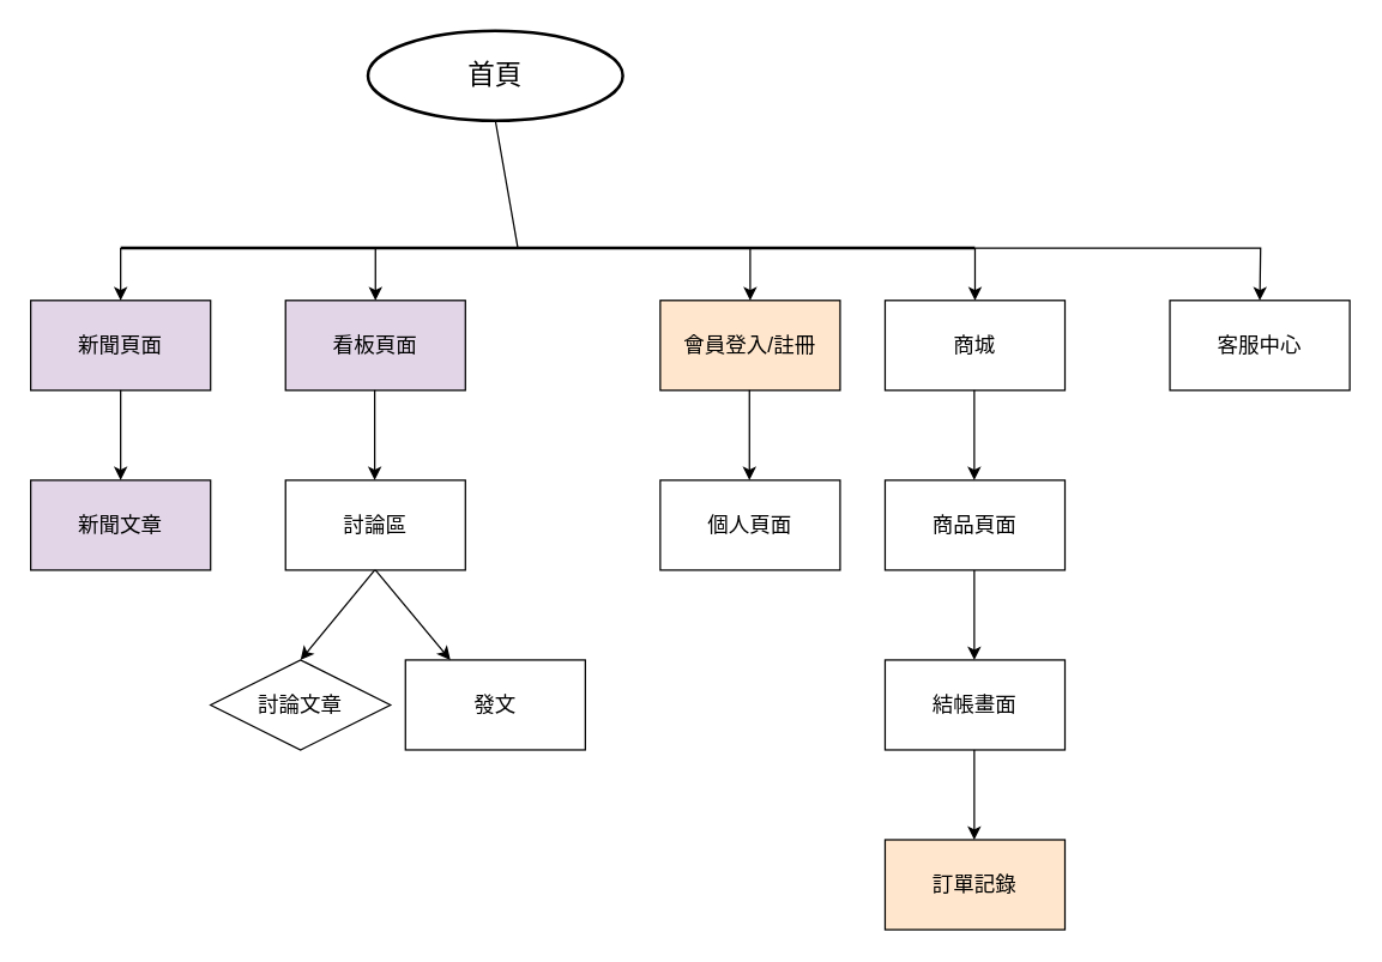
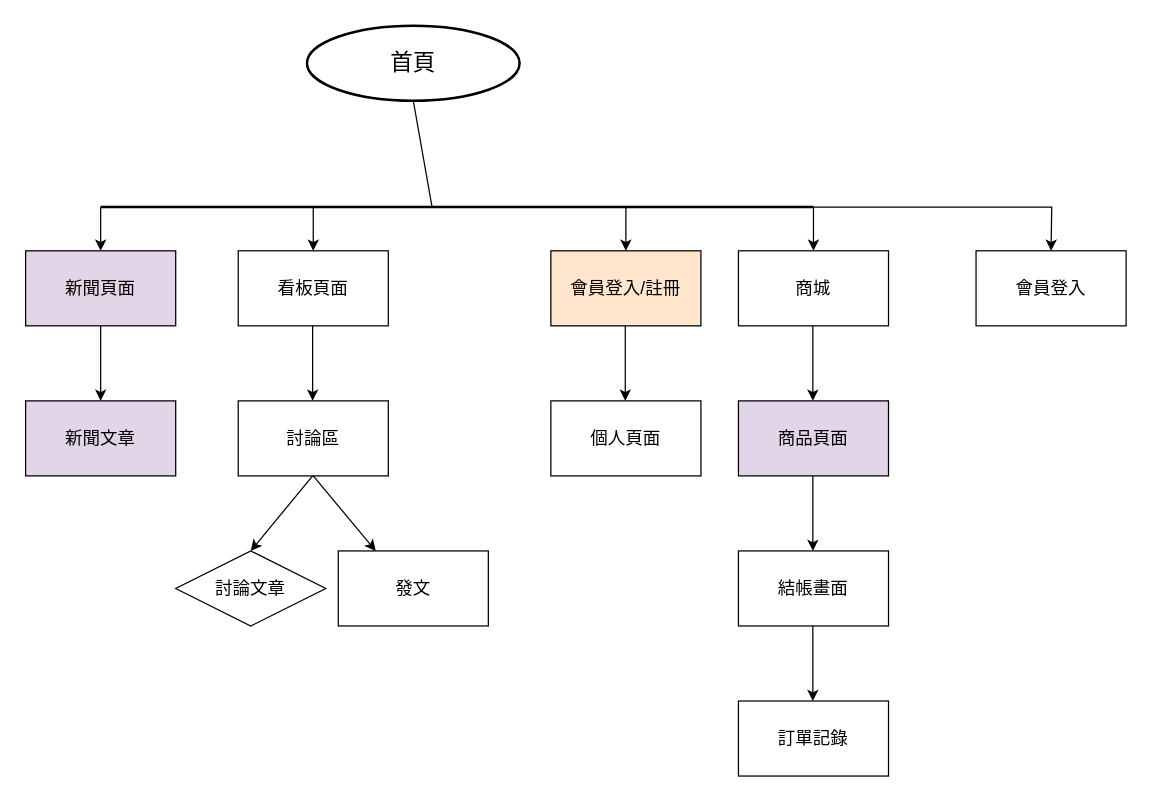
  <mxCell id="0" />
  <mxCell id="1" parent="0" />
  <mxCell id="2" value="&lt;font style=&quot;font-size: 18px;&quot;&gt;首頁&lt;/font&gt;" style="strokeWidth=2;html=1;shape=mxgraph.flowchart.start_1;whiteSpace=wrap;" vertex="1" parent="1"><mxGeometry x="245" y="20" width="170" height="60" as="geometry" /></mxCell>
  <mxCell id="3" value="" style="endArrow=none;html=1;rounded=0;entryX=0.5;entryY=1;entryDx=0;entryDy=0;entryPerimeter=0;exitX=0;exitY=0.5;exitDx=0;exitDy=0;exitPerimeter=0;" edge="1" parent="1" target="2"><mxGeometry width="50" height="50" relative="1" as="geometry"><mxPoint x="345" y="165" as="sourcePoint" /><mxPoint x="390" y="110" as="targetPoint" /></mxGeometry></mxCell>
  <mxCell id="4" style="edgeStyle=orthogonalEdgeStyle;rounded=0;orthogonalLoop=1;jettySize=auto;html=1;exitX=0;exitY=0.5;exitDx=0;exitDy=0;exitPerimeter=0;" edge="1" parent="1" source="9"><mxGeometry relative="1" as="geometry"><mxPoint x="80" y="200" as="targetPoint" /></mxGeometry></mxCell>
  <mxCell id="5" style="edgeStyle=orthogonalEdgeStyle;rounded=0;orthogonalLoop=1;jettySize=auto;html=1;exitX=0.25;exitY=0.5;exitDx=0;exitDy=0;exitPerimeter=0;" edge="1" parent="1" source="9"><mxGeometry relative="1" as="geometry"><mxPoint x="250" y="200" as="targetPoint" /><Array as="points"><mxPoint x="250" y="165" /></Array></mxGeometry></mxCell>
  <mxCell id="6" style="edgeStyle=orthogonalEdgeStyle;rounded=0;orthogonalLoop=1;jettySize=auto;html=1;exitX=0.75;exitY=0.5;exitDx=0;exitDy=0;exitPerimeter=0;" edge="1" parent="1" source="9"><mxGeometry relative="1" as="geometry"><mxPoint x="500" y="200" as="targetPoint" /></mxGeometry></mxCell>
  <mxCell id="7" style="edgeStyle=orthogonalEdgeStyle;rounded=0;orthogonalLoop=1;jettySize=auto;html=1;exitX=1;exitY=0.5;exitDx=0;exitDy=0;exitPerimeter=0;" edge="1" parent="1" source="9"><mxGeometry relative="1" as="geometry"><mxPoint x="650" y="200" as="targetPoint" /></mxGeometry></mxCell>
  <mxCell id="8" style="edgeStyle=orthogonalEdgeStyle;rounded=0;orthogonalLoop=1;jettySize=auto;html=1;" edge="1" parent="1" source="9"><mxGeometry relative="1" as="geometry"><mxPoint x="840" y="200" as="targetPoint" /></mxGeometry></mxCell>
  <mxCell id="9" value="" style="line;strokeWidth=2;html=1;" vertex="1" parent="1"><mxGeometry x="80" y="160" width="570" height="10" as="geometry" /></mxCell>
  <mxCell id="10" value="&lt;font style=&quot;font-size: 14px;&quot;&gt;新聞頁面&lt;/font&gt;" style="rounded=0;whiteSpace=wrap;html=1;fillColor=#e1d5e7;" vertex="1" parent="1"><mxGeometry x="20" y="200" width="120" height="60" as="geometry" /></mxCell>
  <mxCell id="11" value="" style="endArrow=classic;html=1;rounded=0;exitX=0.5;exitY=1;exitDx=0;exitDy=0;" edge="1" parent="1" source="10"><mxGeometry width="50" height="50" relative="1" as="geometry"><mxPoint x="90" y="360" as="sourcePoint" /><mxPoint x="80" y="320" as="targetPoint" /></mxGeometry></mxCell>
  <mxCell id="12" value="&lt;font style=&quot;font-size: 14px;&quot;&gt;新聞文章&lt;/font&gt;" style="rounded=0;whiteSpace=wrap;html=1;fillColor=#e1d5e7;" vertex="1" parent="1"><mxGeometry x="20" y="320" width="120" height="60" as="geometry" /></mxCell>
- <mxCell id="13" value="&lt;font style=&quot;font-size: 14px;&quot;&gt;看板頁面&lt;/font&gt;" style="rounded=0;whiteSpace=wrap;html=1;fillColor=#e1d5e7;" vertex="1" parent="1"><mxGeometry x="190" y="200" width="120" height="60" as="geometry" /></mxCell>
+ <mxCell id="13" value="&lt;font style=&quot;font-size: 14px;&quot;&gt;看板頁面&lt;/font&gt;" style="rounded=0;whiteSpace=wrap;html=1;" vertex="1" parent="1"><mxGeometry x="190" y="200" width="120" height="60" as="geometry" /></mxCell>
  <mxCell id="14" value="" style="endArrow=classic;html=1;rounded=0;exitX=0.5;exitY=1;exitDx=0;exitDy=0;" edge="1" parent="1"><mxGeometry width="50" height="50" relative="1" as="geometry"><mxPoint x="249.5" y="260" as="sourcePoint" /><mxPoint x="249.5" y="320" as="targetPoint" /><Array as="points"><mxPoint x="249.5" y="290" /></Array></mxGeometry></mxCell>
  <mxCell id="15" value="&lt;font style=&quot;font-size: 14px;&quot;&gt;討論區&lt;/font&gt;" style="rounded=0;whiteSpace=wrap;html=1;" vertex="1" parent="1"><mxGeometry x="190" y="320" width="120" height="60" as="geometry" /></mxCell>
  <mxCell id="16" value="&lt;font style=&quot;font-size: 14px;&quot;&gt;會員登入/註冊&lt;/font&gt;" style="rounded=0;whiteSpace=wrap;html=1;fillColor=#ffe6cc;" vertex="1" parent="1"><mxGeometry x="440" y="200" width="120" height="60" as="geometry" /></mxCell>
  <mxCell id="17" value="" style="endArrow=classic;html=1;rounded=0;exitX=0.5;exitY=1;exitDx=0;exitDy=0;" edge="1" parent="1"><mxGeometry width="50" height="50" relative="1" as="geometry"><mxPoint x="499.5" y="260" as="sourcePoint" /><mxPoint x="499.5" y="320" as="targetPoint" /><Array as="points"><mxPoint x="499.5" y="290" /></Array></mxGeometry></mxCell>
  <mxCell id="18" value="&lt;font style=&quot;font-size: 14px;&quot;&gt;個人頁面&lt;/font&gt;" style="rounded=0;whiteSpace=wrap;html=1;" vertex="1" parent="1"><mxGeometry x="440" y="320" width="120" height="60" as="geometry" /></mxCell>
  <mxCell id="19" value="&lt;font style=&quot;font-size: 14px;&quot;&gt;商城&lt;/font&gt;" style="rounded=0;whiteSpace=wrap;html=1;" vertex="1" parent="1"><mxGeometry x="590" y="200" width="120" height="60" as="geometry" /></mxCell>
  <mxCell id="20" value="" style="endArrow=classic;html=1;rounded=0;exitX=0.5;exitY=1;exitDx=0;exitDy=0;" edge="1" parent="1"><mxGeometry width="50" height="50" relative="1" as="geometry"><mxPoint x="649.5" y="260" as="sourcePoint" /><mxPoint x="649.5" y="320" as="targetPoint" /><Array as="points"><mxPoint x="649.5" y="290" /></Array></mxGeometry></mxCell>
- <mxCell id="21" value="&lt;font style=&quot;font-size: 14px;&quot;&gt;商品頁面&lt;/font&gt;" style="rounded=0;whiteSpace=wrap;html=1;" vertex="1" parent="1"><mxGeometry x="590" y="320" width="120" height="60" as="geometry" /></mxCell>
+ <mxCell id="21" value="&lt;font style=&quot;font-size: 14px;&quot;&gt;商品頁面&lt;/font&gt;" style="rounded=0;whiteSpace=wrap;html=1;fillColor=#e1d5e7;" vertex="1" parent="1"><mxGeometry x="590" y="320" width="120" height="60" as="geometry" /></mxCell>
  <mxCell id="22" value="&lt;font style=&quot;font-size: 14px;&quot;&gt;討論文章&lt;/font&gt;" style="rhombus;whiteSpace=wrap;html=1;" vertex="1" parent="1"><mxGeometry x="140" y="440" width="120" height="60" as="geometry" /></mxCell>
  <mxCell id="23" value="" style="endArrow=classic;html=1;rounded=0;exitX=0.5;exitY=1;exitDx=0;exitDy=0;entryX=0.5;entryY=0;entryDx=0;entryDy=0;" edge="1" parent="1" target="22"><mxGeometry width="50" height="50" relative="1" as="geometry"><mxPoint x="249.5" y="380" as="sourcePoint" /><mxPoint x="249.5" y="440" as="targetPoint" /><Array as="points" /></mxGeometry></mxCell>
  <mxCell id="24" value="" style="endArrow=classic;html=1;rounded=0;exitX=0.5;exitY=1;exitDx=0;exitDy=0;" edge="1" parent="1" source="15"><mxGeometry width="50" height="50" relative="1" as="geometry"><mxPoint x="310" y="460" as="sourcePoint" /><mxPoint x="300" y="440" as="targetPoint" /></mxGeometry></mxCell>
  <mxCell id="25" value="&lt;font style=&quot;font-size: 14px;&quot;&gt;發文&lt;/font&gt;" style="rounded=0;whiteSpace=wrap;html=1;" vertex="1" parent="1"><mxGeometry x="270" y="440" width="120" height="60" as="geometry" /></mxCell>
- <mxCell id="26" value="&lt;font style=&quot;font-size: 14px;&quot;&gt;客服中心&lt;/font&gt;" style="rounded=0;whiteSpace=wrap;html=1;" vertex="1" parent="1"><mxGeometry x="780" y="200" width="120" height="60" as="geometry" /></mxCell>
+ <mxCell id="26" value="&lt;font style=&quot;font-size: 14px;&quot;&gt;會員登入&lt;/font&gt;" style="rounded=0;whiteSpace=wrap;html=1;" vertex="1" parent="1"><mxGeometry x="780" y="200" width="120" height="60" as="geometry" /></mxCell>
  <mxCell id="27" value="" style="endArrow=classic;html=1;rounded=0;exitX=0.5;exitY=1;exitDx=0;exitDy=0;" edge="1" parent="1"><mxGeometry width="50" height="50" relative="1" as="geometry"><mxPoint x="649.5" y="380" as="sourcePoint" /><mxPoint x="649.5" y="440" as="targetPoint" /><Array as="points"><mxPoint x="649.5" y="410" /></Array></mxGeometry></mxCell>
  <mxCell id="28" value="&lt;font style=&quot;font-size: 14px;&quot;&gt;結帳畫面&lt;/font&gt;" style="rounded=0;whiteSpace=wrap;html=1;" vertex="1" parent="1"><mxGeometry x="590" y="440" width="120" height="60" as="geometry" /></mxCell>
  <mxCell id="29" value="" style="endArrow=classic;html=1;rounded=0;exitX=0.5;exitY=1;exitDx=0;exitDy=0;" edge="1" parent="1"><mxGeometry width="50" height="50" relative="1" as="geometry"><mxPoint x="649.5" y="500" as="sourcePoint" /><mxPoint x="649.5" y="560" as="targetPoint" /><Array as="points"><mxPoint x="649.5" y="530" /></Array></mxGeometry></mxCell>
- <mxCell id="30" value="&lt;font style=&quot;font-size: 14px;&quot;&gt;訂單記錄&lt;/font&gt;" style="rounded=0;whiteSpace=wrap;html=1;fillColor=#ffe6cc;" vertex="1" parent="1"><mxGeometry x="590" y="560" width="120" height="60" as="geometry" /></mxCell>
+ <mxCell id="30" value="&lt;font style=&quot;font-size: 14px;&quot;&gt;訂單記錄&lt;/font&gt;" style="rounded=0;whiteSpace=wrap;html=1;" vertex="1" parent="1"><mxGeometry x="590" y="560" width="120" height="60" as="geometry" /></mxCell>
